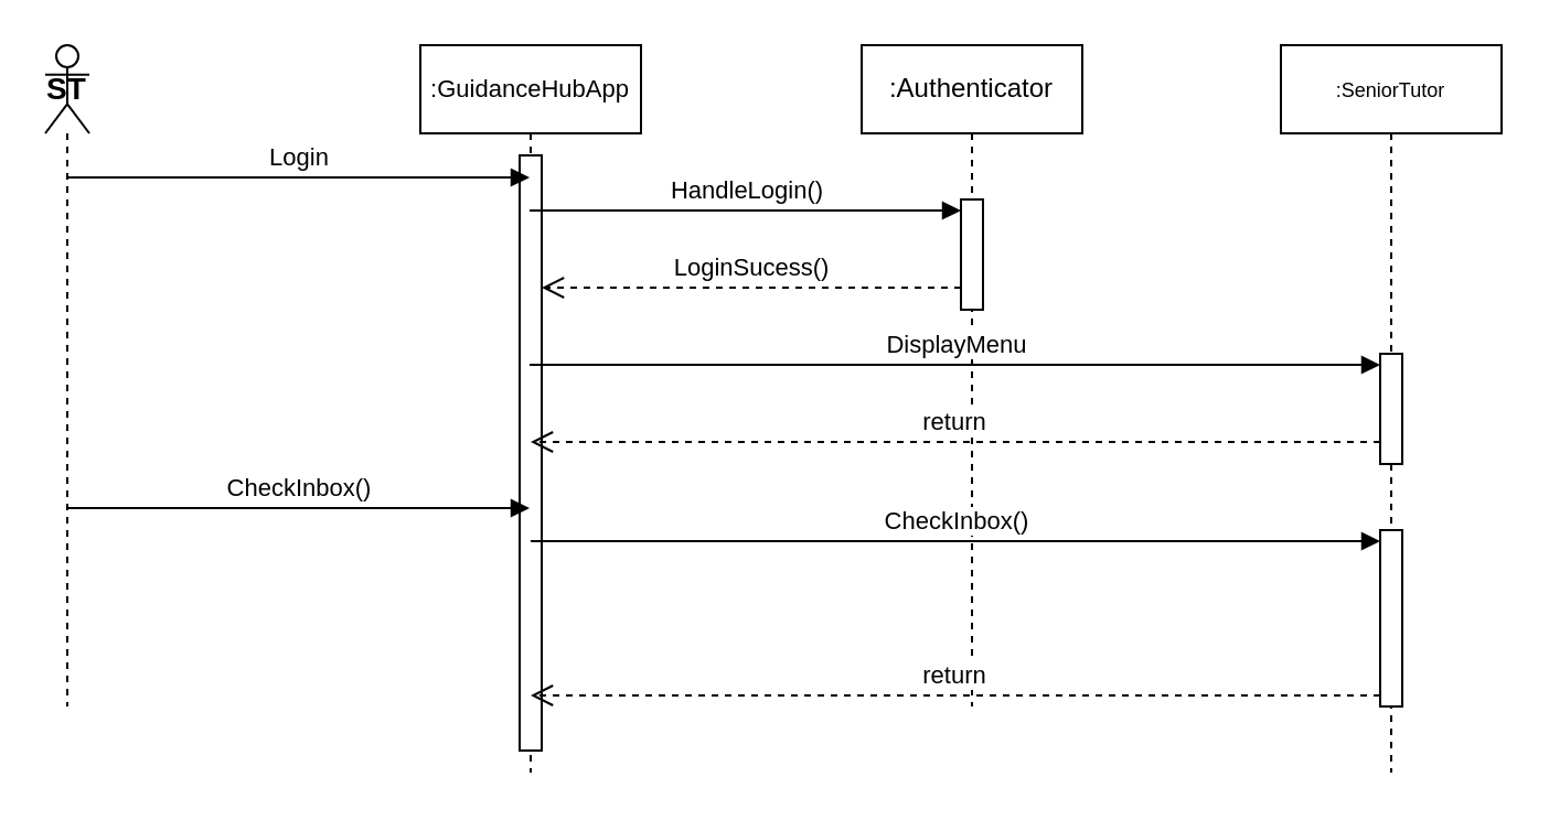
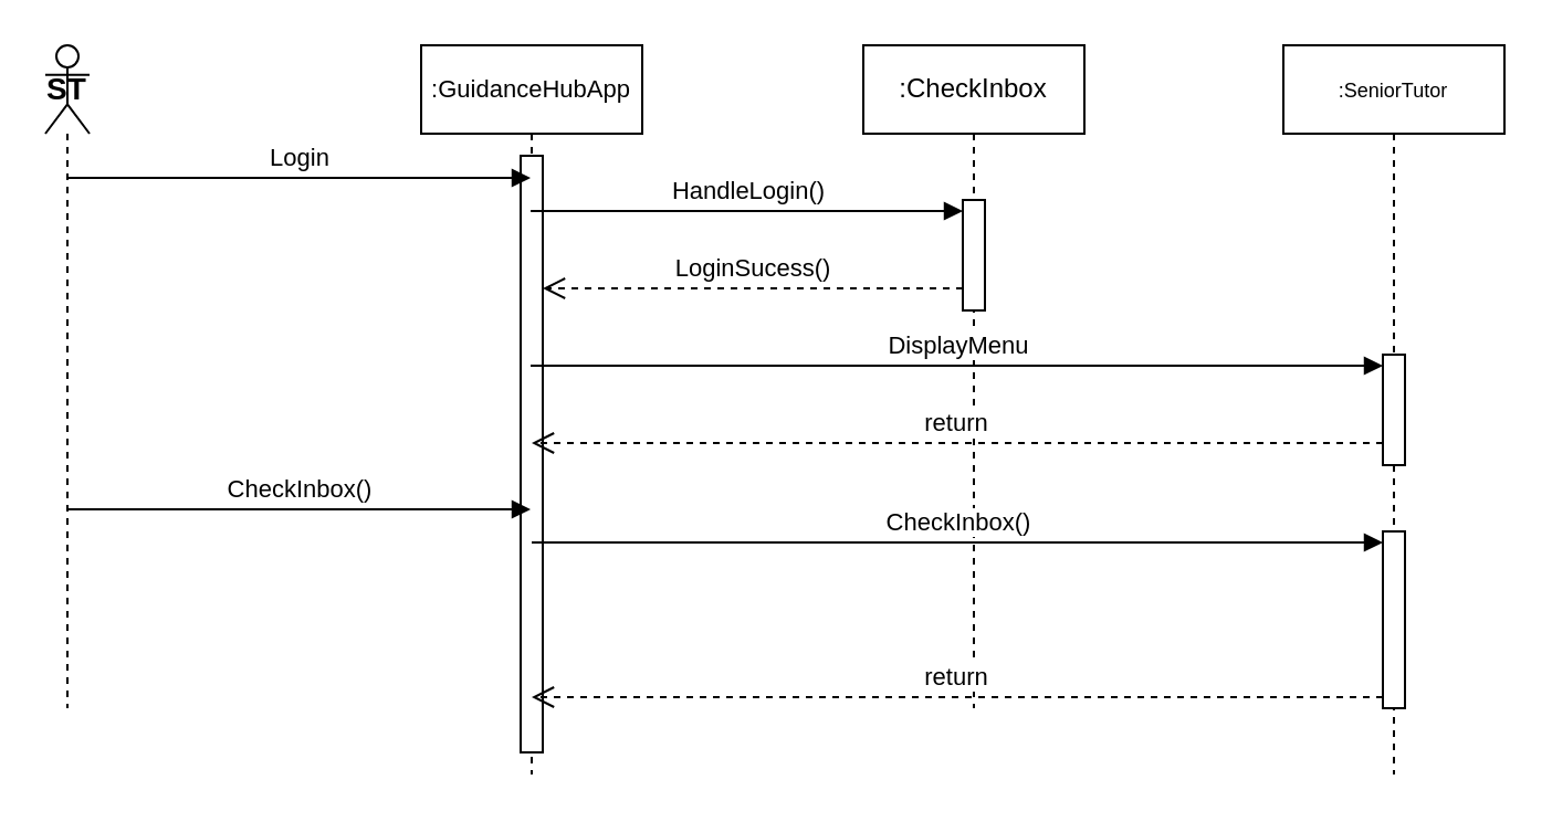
  <mxCell id="0" />
  <mxCell id="1" parent="0" />
  <mxCell id="2" value="&lt;font style=&quot;font-size: 11px;&quot;&gt;:GuidanceHubApp&lt;/font&gt;" style="shape=umlLifeline;perimeter=lifelinePerimeter;whiteSpace=wrap;html=1;container=1;dropTarget=0;collapsible=0;recursiveResize=0;outlineConnect=0;portConstraint=eastwest;newEdgeStyle={&quot;curved&quot;:0,&quot;rounded&quot;:0};" vertex="1" parent="1"><mxGeometry x="190" y="20" width="100" height="330" as="geometry" /></mxCell>
  <mxCell id="3" value="" style="html=1;points=[[0,0,0,0,5],[0,1,0,0,-5],[1,0,0,0,5],[1,1,0,0,-5]];perimeter=orthogonalPerimeter;outlineConnect=0;targetShapes=umlLifeline;portConstraint=eastwest;newEdgeStyle={&quot;curved&quot;:0,&quot;rounded&quot;:0};" vertex="1" parent="2"><mxGeometry x="45" y="50" width="10" height="270" as="geometry" /></mxCell>
- <mxCell id="4" value=":Authenticator" style="shape=umlLifeline;perimeter=lifelinePerimeter;whiteSpace=wrap;html=1;container=1;dropTarget=0;collapsible=0;recursiveResize=0;outlineConnect=0;portConstraint=eastwest;newEdgeStyle={&quot;curved&quot;:0,&quot;rounded&quot;:0};" vertex="1" parent="1"><mxGeometry x="390" y="20" width="100" height="300" as="geometry" /></mxCell>
+ <mxCell id="4" value=":CheckInbox" style="shape=umlLifeline;perimeter=lifelinePerimeter;whiteSpace=wrap;html=1;container=1;dropTarget=0;collapsible=0;recursiveResize=0;outlineConnect=0;portConstraint=eastwest;newEdgeStyle={&quot;curved&quot;:0,&quot;rounded&quot;:0};" vertex="1" parent="1"><mxGeometry x="390" y="20" width="100" height="300" as="geometry" /></mxCell>
  <mxCell id="5" value="" style="html=1;points=[[0,0,0,0,5],[0,1,0,0,-5],[1,0,0,0,5],[1,1,0,0,-5]];perimeter=orthogonalPerimeter;outlineConnect=0;targetShapes=umlLifeline;portConstraint=eastwest;newEdgeStyle={&quot;curved&quot;:0,&quot;rounded&quot;:0};" vertex="1" parent="4"><mxGeometry x="45" y="70" width="10" height="50" as="geometry" /></mxCell>
  <mxCell id="6" value="&lt;font style=&quot;font-size: 9px;&quot;&gt;:SeniorTutor&lt;/font&gt;" style="shape=umlLifeline;perimeter=lifelinePerimeter;whiteSpace=wrap;html=1;container=1;dropTarget=0;collapsible=0;recursiveResize=0;outlineConnect=0;portConstraint=eastwest;newEdgeStyle={&quot;curved&quot;:0,&quot;rounded&quot;:0};" vertex="1" parent="1"><mxGeometry x="580" y="20" width="100" height="330" as="geometry" /></mxCell>
  <mxCell id="7" value="" style="html=1;points=[[0,0,0,0,5],[0,1,0,0,-5],[1,0,0,0,5],[1,1,0,0,-5]];perimeter=orthogonalPerimeter;outlineConnect=0;targetShapes=umlLifeline;portConstraint=eastwest;newEdgeStyle={&quot;curved&quot;:0,&quot;rounded&quot;:0};" vertex="1" parent="6"><mxGeometry x="45" y="140" width="10" height="50" as="geometry" /></mxCell>
  <mxCell id="8" value="" style="html=1;points=[[0,0,0,0,5],[0,1,0,0,-5],[1,0,0,0,5],[1,1,0,0,-5]];perimeter=orthogonalPerimeter;outlineConnect=0;targetShapes=umlLifeline;portConstraint=eastwest;newEdgeStyle={&quot;curved&quot;:0,&quot;rounded&quot;:0};" vertex="1" parent="6"><mxGeometry x="45" y="220" width="10" height="80" as="geometry" /></mxCell>
  <mxCell id="9" value="&lt;b&gt;&lt;font style=&quot;font-size: 14px;&quot;&gt;ST&lt;/font&gt;&lt;/b&gt;" style="shape=umlLifeline;perimeter=lifelinePerimeter;whiteSpace=wrap;html=1;container=1;dropTarget=0;collapsible=0;recursiveResize=0;outlineConnect=0;portConstraint=eastwest;newEdgeStyle={&quot;curved&quot;:0,&quot;rounded&quot;:0};participant=umlActor;" vertex="1" parent="1"><mxGeometry x="20" y="20" width="20" height="300" as="geometry" /></mxCell>
  <mxCell id="10" value="HandleLogin()" style="html=1;verticalAlign=bottom;endArrow=block;curved=0;rounded=0;entryX=0;entryY=0;entryDx=0;entryDy=5;" edge="1" parent="1" source="2" target="5"><mxGeometry relative="1" as="geometry"><mxPoint x="270" y="105" as="sourcePoint" /></mxGeometry></mxCell>
  <mxCell id="11" value="LoginSucess()" style="html=1;verticalAlign=bottom;endArrow=open;dashed=1;endSize=8;curved=0;rounded=0;exitX=0;exitY=1;exitDx=0;exitDy=-5;" edge="1" parent="1"><mxGeometry relative="1" as="geometry"><mxPoint x="245" y="130" as="targetPoint" /><mxPoint x="435" y="130" as="sourcePoint" /></mxGeometry></mxCell>
  <mxCell id="12" value="DisplayMenu" style="html=1;verticalAlign=bottom;endArrow=block;curved=0;rounded=0;entryX=0;entryY=0;entryDx=0;entryDy=5;" edge="1" parent="1" source="2" target="7"><mxGeometry relative="1" as="geometry"><mxPoint x="260" y="185" as="sourcePoint" /></mxGeometry></mxCell>
  <mxCell id="13" value="return" style="html=1;verticalAlign=bottom;endArrow=open;dashed=1;endSize=8;curved=0;rounded=0;" edge="1" parent="1" source="7"><mxGeometry relative="1" as="geometry"><mxPoint x="240" y="200" as="targetPoint" /><mxPoint x="310" y="200" as="sourcePoint" /></mxGeometry></mxCell>
  <mxCell id="14" value="Login" style="html=1;verticalAlign=bottom;endArrow=block;curved=0;rounded=0;" edge="1" parent="1" target="2"><mxGeometry width="80" relative="1" as="geometry"><mxPoint x="30" y="80" as="sourcePoint" /><mxPoint x="110" y="80" as="targetPoint" /></mxGeometry></mxCell>
  <mxCell id="15" value="CheckInbox()" style="html=1;verticalAlign=bottom;endArrow=block;curved=0;rounded=0;" edge="1" parent="1" target="2"><mxGeometry x="0.002" width="80" relative="1" as="geometry"><mxPoint x="30" y="230" as="sourcePoint" /><mxPoint x="110" y="230" as="targetPoint" /><mxPoint as="offset" /></mxGeometry></mxCell>
  <mxCell id="16" value="CheckInbox()" style="html=1;verticalAlign=bottom;endArrow=block;curved=0;rounded=0;entryX=0;entryY=0;entryDx=0;entryDy=5;" edge="1" parent="1" target="8"><mxGeometry x="0.003" relative="1" as="geometry"><mxPoint x="240" y="245" as="sourcePoint" /><mxPoint as="offset" /></mxGeometry></mxCell>
  <mxCell id="17" value="return" style="html=1;verticalAlign=bottom;endArrow=open;dashed=1;endSize=8;curved=0;rounded=0;exitX=0;exitY=1;exitDx=0;exitDy=-5;" edge="1" parent="1" source="8"><mxGeometry relative="1" as="geometry"><mxPoint x="240" y="315" as="targetPoint" /></mxGeometry></mxCell>
